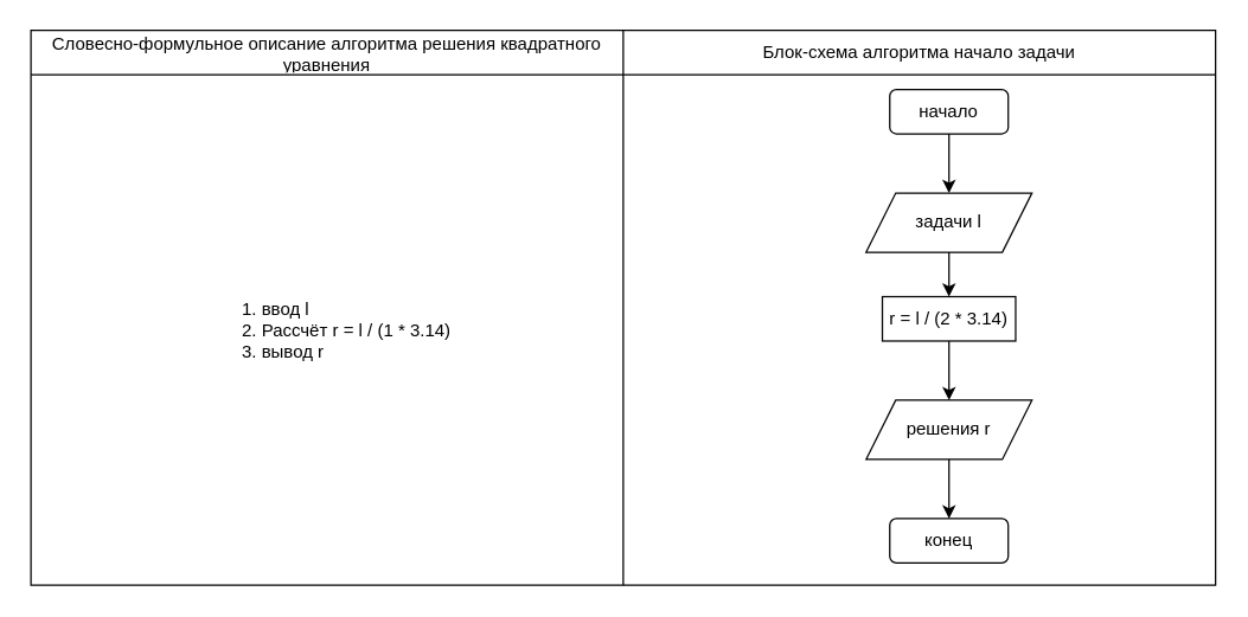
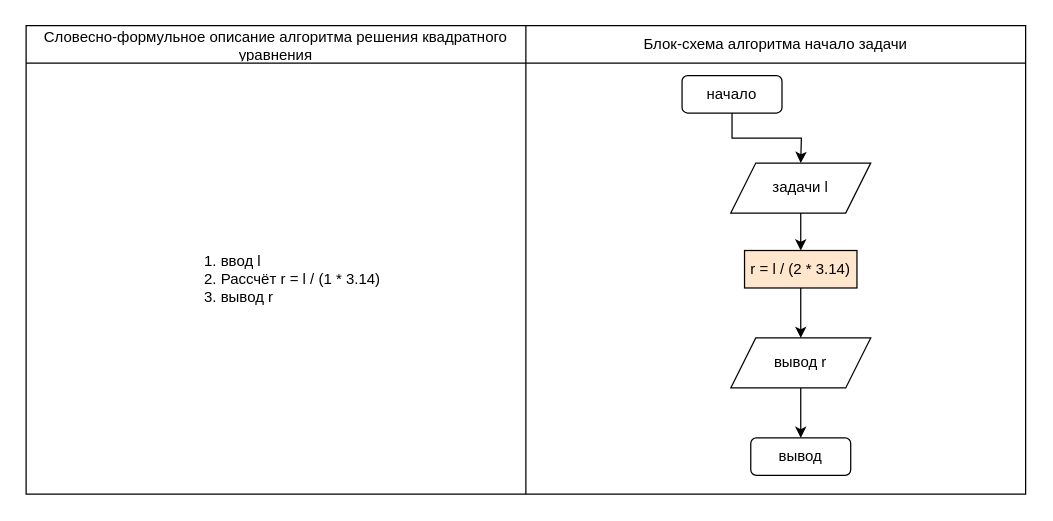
  <mxCell id="0" />
  <mxCell id="1" parent="0" />
  <mxCell id="2" value="" style="shape=table;startSize=0;container=1;collapsible=0;childLayout=tableLayout;" vertex="1" parent="1"><mxGeometry x="20" y="20" width="800" height="375" as="geometry" /></mxCell>
  <mxCell id="3" value="" style="shape=partialRectangle;collapsible=0;dropTarget=0;pointerEvents=0;fillColor=none;top=0;left=0;bottom=0;right=0;points=[[0,0.5],[1,0.5]];portConstraint=eastwest;" vertex="1" parent="2"><mxGeometry width="800" height="30" as="geometry" /></mxCell>
  <mxCell id="4" value="Словесно-формульное описание алгоритма решения квадратного уравнения" style="shape=partialRectangle;html=1;whiteSpace=wrap;connectable=0;overflow=hidden;fillColor=none;top=0;left=0;bottom=0;right=0;pointerEvents=1;" vertex="1" parent="3"><mxGeometry width="400" height="30" as="geometry" /></mxCell>
  <mxCell id="5" value="Блок-схема алгоритма начало задачи" style="shape=partialRectangle;html=1;whiteSpace=wrap;connectable=0;overflow=hidden;fillColor=none;top=0;left=0;bottom=0;right=0;pointerEvents=1;" vertex="1" parent="3"><mxGeometry x="400" width="400" height="30" as="geometry" /></mxCell>
  <mxCell id="6" value="" style="shape=partialRectangle;collapsible=0;dropTarget=0;pointerEvents=0;fillColor=none;top=0;left=0;bottom=0;right=0;points=[[0,0.5],[1,0.5]];portConstraint=eastwest;" vertex="1" parent="2"><mxGeometry y="30" width="800" height="345" as="geometry" /></mxCell>
  <mxCell id="7" value="&lt;div align=&quot;left&quot;&gt;&lt;ol&gt;&lt;li&gt;ввод l&lt;/li&gt;&lt;li&gt;Рассчёт r = l / (1 * 3.14)&lt;/li&gt;&lt;li&gt;вывод r&lt;br&gt;&lt;/li&gt;&lt;/ol&gt;&lt;/div&gt;" style="shape=partialRectangle;html=1;whiteSpace=wrap;connectable=0;overflow=hidden;fillColor=none;top=0;left=0;bottom=0;right=0;pointerEvents=1;" vertex="1" parent="6"><mxGeometry width="400" height="345" as="geometry" /></mxCell>
  <mxCell id="8" value="" style="shape=partialRectangle;html=1;whiteSpace=wrap;connectable=0;overflow=hidden;fillColor=none;top=0;left=0;bottom=0;right=0;pointerEvents=1;" vertex="1" parent="6"><mxGeometry x="400" width="400" height="345" as="geometry" /></mxCell>
  <mxCell id="9" style="edgeStyle=orthogonalEdgeStyle;rounded=0;orthogonalLoop=1;jettySize=auto;html=1;exitX=0.5;exitY=1;exitDx=0;exitDy=0;" edge="1" parent="1" source="10"><mxGeometry relative="1" as="geometry"><mxPoint x="640" y="130" as="targetPoint" /></mxGeometry></mxCell>
- <mxCell id="10" value="начало" style="rounded=1;whiteSpace=wrap;html=1;" vertex="1" parent="1"><mxGeometry x="600" y="60" width="80" height="30" as="geometry" /></mxCell>
+ <mxCell id="10" value="начало" style="rounded=1;whiteSpace=wrap;html=1;" vertex="1" parent="1"><mxGeometry x="545" y="60" width="80" height="30" as="geometry" /></mxCell>
  <mxCell id="11" style="edgeStyle=orthogonalEdgeStyle;rounded=0;orthogonalLoop=1;jettySize=auto;html=1;exitX=0.5;exitY=1;exitDx=0;exitDy=0;" edge="1" parent="1" source="12"><mxGeometry relative="1" as="geometry"><mxPoint x="640" y="200" as="targetPoint" /></mxGeometry></mxCell>
  <mxCell id="12" value="задачи l" style="shape=parallelogram;perimeter=parallelogramPerimeter;whiteSpace=wrap;html=1;fixedSize=1;" vertex="1" parent="1"><mxGeometry x="584" y="130" width="112" height="40" as="geometry" /></mxCell>
  <mxCell id="13" style="edgeStyle=orthogonalEdgeStyle;rounded=0;orthogonalLoop=1;jettySize=auto;html=1;exitX=0.5;exitY=1;exitDx=0;exitDy=0;" edge="1" parent="1" source="14"><mxGeometry relative="1" as="geometry"><mxPoint x="640" y="270" as="targetPoint" /></mxGeometry></mxCell>
- <mxCell id="14" value="r = l / (2 * 3.14)" style="rounded=0;whiteSpace=wrap;html=1;" vertex="1" parent="1"><mxGeometry x="595" y="200" width="90" height="30" as="geometry" /></mxCell>
+ <mxCell id="14" value="r = l / (2 * 3.14)" style="rounded=0;whiteSpace=wrap;html=1;fillColor=#ffe6cc;" vertex="1" parent="1"><mxGeometry x="595" y="200" width="90" height="30" as="geometry" /></mxCell>
  <mxCell id="15" style="edgeStyle=orthogonalEdgeStyle;rounded=0;orthogonalLoop=1;jettySize=auto;html=1;exitX=0.5;exitY=1;exitDx=0;exitDy=0;" edge="1" parent="1" source="16"><mxGeometry relative="1" as="geometry"><mxPoint x="640" y="350" as="targetPoint" /></mxGeometry></mxCell>
- <mxCell id="16" value="решения r" style="shape=parallelogram;perimeter=parallelogramPerimeter;whiteSpace=wrap;html=1;fixedSize=1;" vertex="1" parent="1"><mxGeometry x="584" y="270" width="112" height="40" as="geometry" /></mxCell>
- <mxCell id="17" value="конец" style="rounded=1;whiteSpace=wrap;html=1;" vertex="1" parent="1"><mxGeometry x="600" y="350" width="80" height="30" as="geometry" /></mxCell>
+ <mxCell id="16" value="вывод r" style="shape=parallelogram;perimeter=parallelogramPerimeter;whiteSpace=wrap;html=1;fixedSize=1;" vertex="1" parent="1"><mxGeometry x="584" y="270" width="112" height="40" as="geometry" /></mxCell>
+ <mxCell id="17" value="вывод" style="rounded=1;whiteSpace=wrap;html=1;" vertex="1" parent="1"><mxGeometry x="600" y="350" width="80" height="30" as="geometry" /></mxCell>
